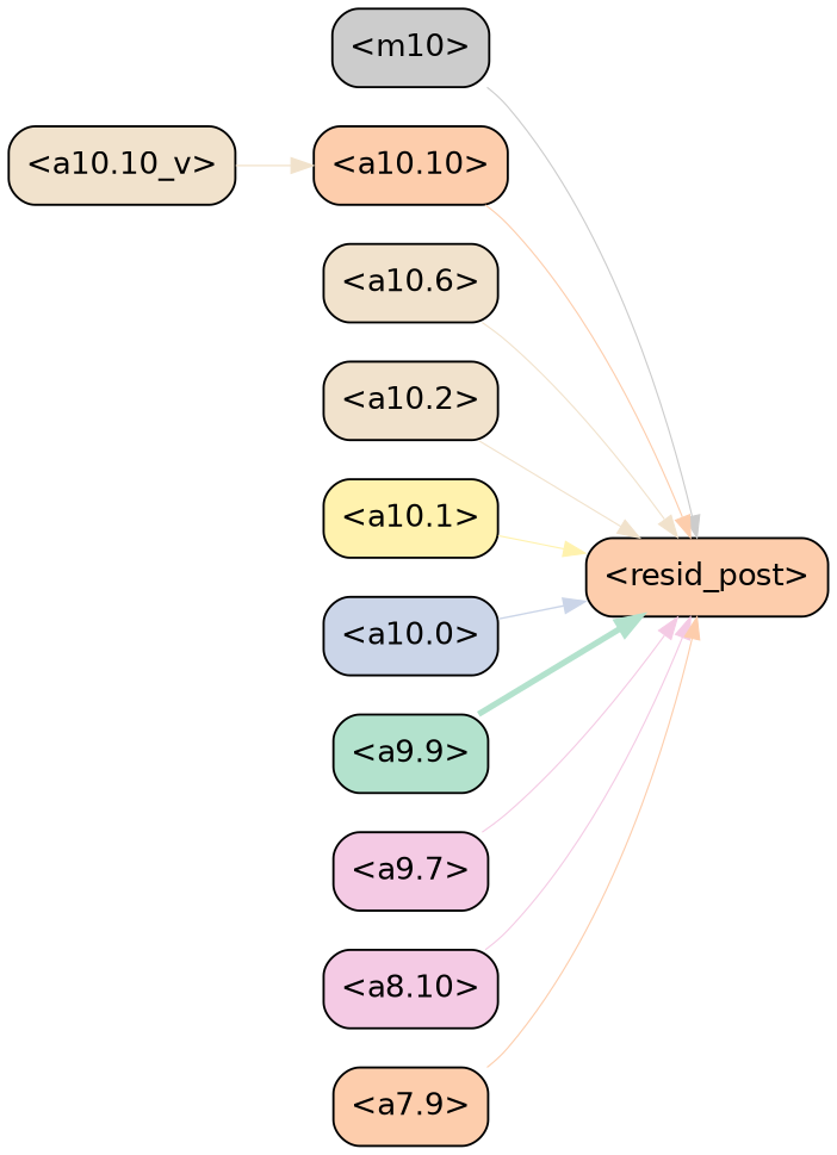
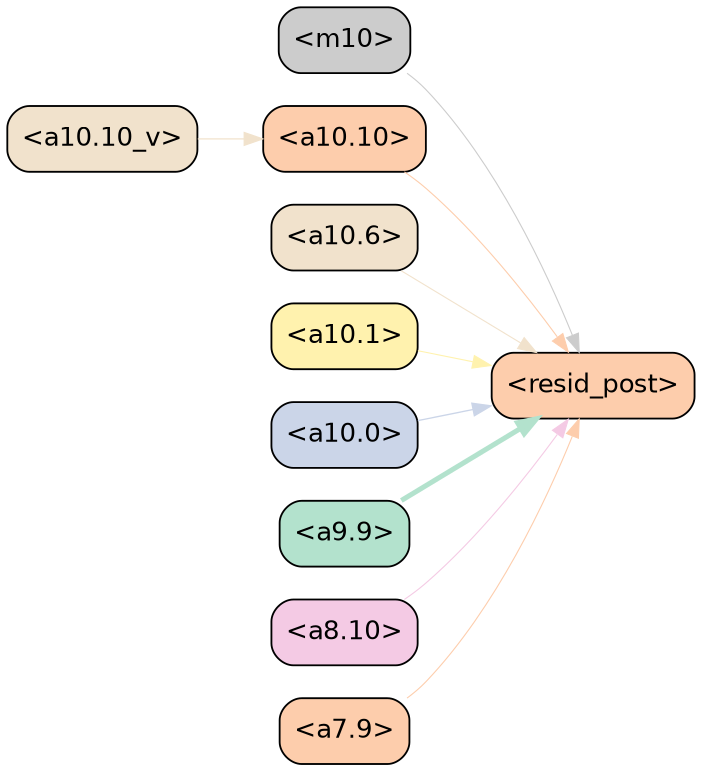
  strict digraph {
    rankdir=LR
    splines=true
    node [color=black fillcolor="#fdcdac" fontname=Helvetica shape=box style="filled, rounded"]
    edge [color="#f1e2cc" penwidth=0.6]
    "<resid_post>"
    "<m10>" [fillcolor="#cccccc"]
    "<a10.10>"
    "<a10.6>" [fillcolor="#f1e2cc"]
-   "<a10.2>" [fillcolor="#f1e2cc"]
    "<a10.1>" [fillcolor="#fff2ae"]
    "<a10.0>" [fillcolor="#cbd5e8"]
    "<a9.9>" [fillcolor="#b3e2cd"]
-   "<a9.7>" [fillcolor="#f4cae4"]
    "<a8.10>" [fillcolor="#f4cae4"]
    "<a7.9>"
    "<a10.10_v>" [fillcolor="#f1e2cc"]
    "<m10>" -> "<resid_post>" [color="#cccccc"]
    "<a10.10>" -> "<resid_post>" [color="#fdcdac"]
    "<a10.6>" -> "<resid_post>"
-   "<a10.2>" -> "<resid_post>"
    "<a10.1>" -> "<resid_post>" [color="#fff2ae"]
    "<a10.0>" -> "<resid_post>" [color="#cbd5e8" penwidth=0.7362499237060547]
    "<a9.9>" -> "<resid_post>" [color="#b3e2cd" penwidth=2.76039457321167]
-   "<a9.7>" -> "<resid_post>" [color="#f4cae4"]
    "<a8.10>" -> "<resid_post>" [color="#f4cae4"]
    "<a7.9>" -> "<resid_post>" [color="#fdcdac"]
    "<a10.10_v>" -> "<a10.10>" [penwidth=0.719883918762207]
  }
